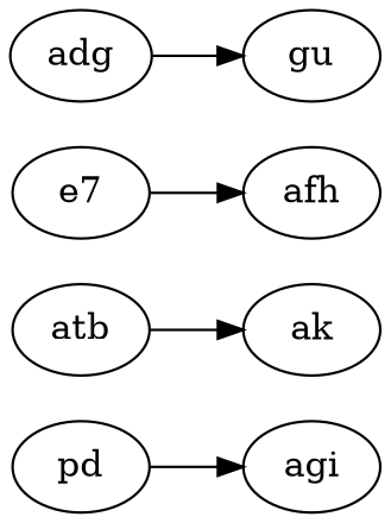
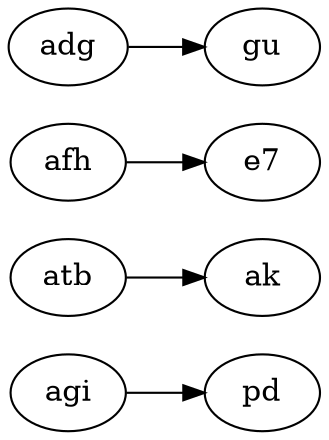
  digraph {
    fontsize=10
    rankdir=LR
    pd
    atb
    afh
    adg
    ak
    gu
    agi
    n8 [label=e7]
    subgraph sub_1 {
      rank=none
      pd
    }
    subgraph sub_2 {
      rank=none
      atb
    }
    subgraph sub_3 {
      rank=none
      afh
    }
    subgraph sub_4 {
      rank=none
      adg
    }
    atb -> ak
    adg -> gu
-   pd -> agi
-   n8 -> afh
+   agi -> pd
+   afh -> n8
  }
